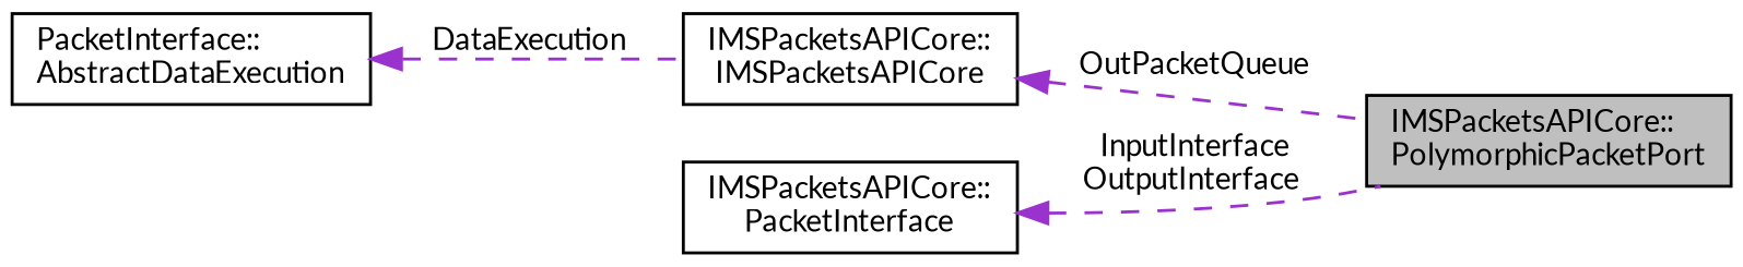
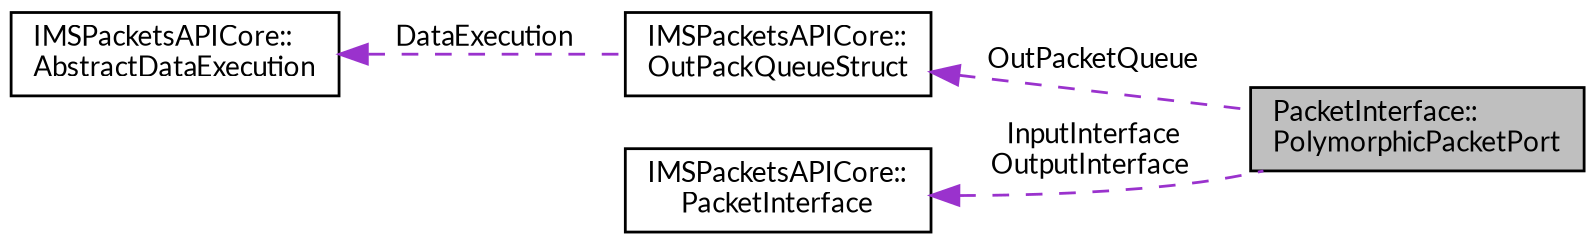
  digraph {
    fontname=Lato
    rankdir=LR
    node [color=black fillcolor=white fontname=Lato fontsize=10 shape=record style=filled]
    edge [color=darkorchid3 dir=back fontname=Lato fontsize=10 labelfontname=Helvetica labelfontsize=10 style=dashed]
-   n1 [fillcolor=grey75 fontcolor=black height=0.2 label="IMSPacketsAPICore::\lPolymorphicPacketPort" width=0.4]
-   n2 [height=0.2 label="IMSPacketsAPICore::\lIMSPacketsAPICore" width=0.4]
-   n3 [height=0.2 label="PacketInterface::\lAbstractDataExecution" width=0.4]
+   n1 [fillcolor=grey75 fontcolor=black height=0.2 label="PacketInterface::\lPolymorphicPacketPort" width=0.4]
+   n2 [height=0.2 label="IMSPacketsAPICore::\lOutPackQueueStruct" width=0.4]
+   n3 [height=0.2 label="IMSPacketsAPICore::\lAbstractDataExecution" width=0.4]
    n4 [height=0.2 label="IMSPacketsAPICore::\lPacketInterface" width=0.4]
    n2 -> n1 [label=" OutPacketQueue"]
    n3 -> n2 [label=" DataExecution"]
    n4 -> n1 [label=" InputInterface\nOutputInterface"]
  }
